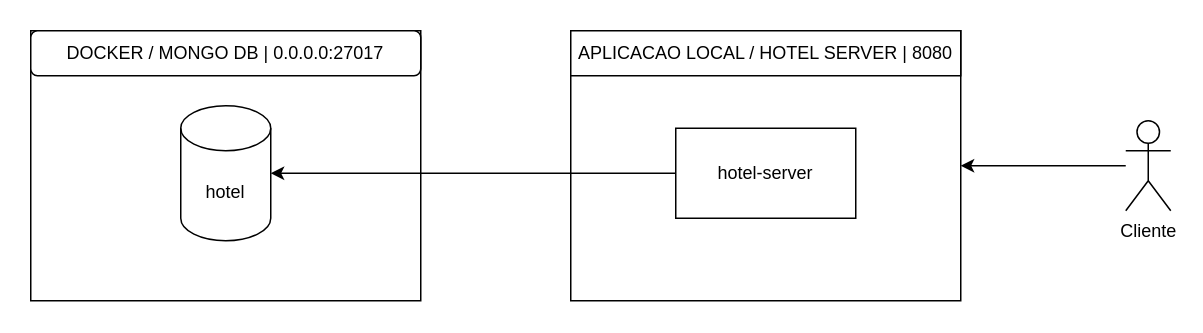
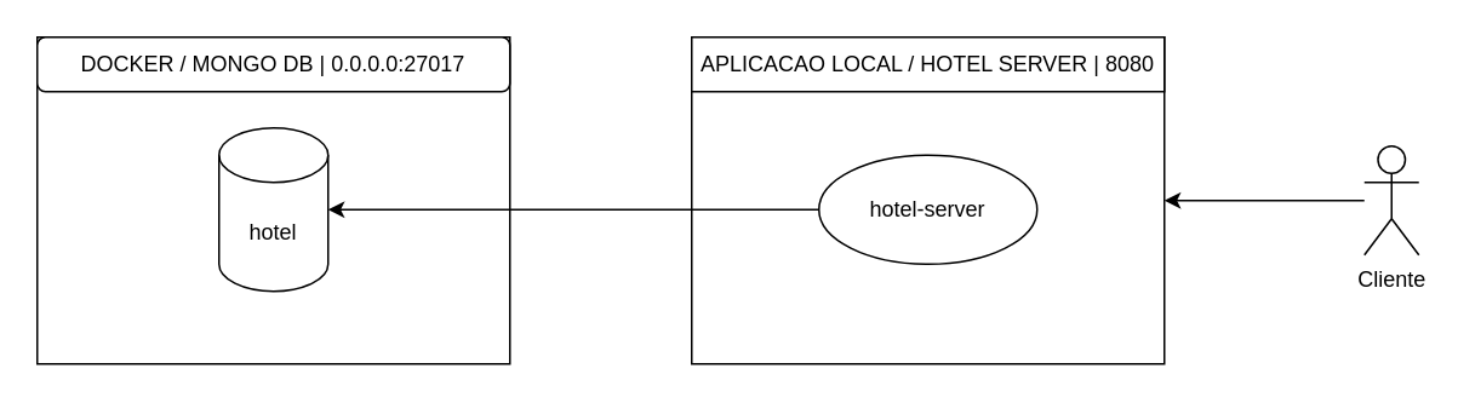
  <mxCell id="0" />
  <mxCell id="1" parent="0" />
  <mxCell id="2" value="" style="rounded=0;whiteSpace=wrap;html=1;" vertex="1" parent="1"><mxGeometry x="20" y="20" width="260" height="180" as="geometry" /></mxCell>
  <mxCell id="3" value="DOCKER / MONGO DB | 0.0.0.0:27017" style="whiteSpace=wrap;html=1;rounded=1;" vertex="1" parent="1"><mxGeometry x="20" y="20" width="260" height="30" as="geometry" /></mxCell>
  <mxCell id="4" value="hotel" style="shape=cylinder3;whiteSpace=wrap;html=1;boundedLbl=1;backgroundOutline=1;size=15;" vertex="1" parent="1"><mxGeometry x="120" y="70" width="60" height="90" as="geometry" /></mxCell>
  <mxCell id="5" value="" style="rounded=0;whiteSpace=wrap;html=1;" vertex="1" parent="1"><mxGeometry x="380" y="20" width="260" height="180" as="geometry" /></mxCell>
  <mxCell id="6" value="APLICACAO LOCAL / HOTEL SERVER | 8080" style="rounded=0;whiteSpace=wrap;html=1;" vertex="1" parent="1"><mxGeometry x="380" y="20" width="260" height="30" as="geometry" /></mxCell>
  <mxCell id="7" style="edgeStyle=orthogonalEdgeStyle;rounded=0;orthogonalLoop=1;jettySize=auto;html=1;" edge="1" parent="1" source="8" target="4"><mxGeometry relative="1" as="geometry" /></mxCell>
- <mxCell id="8" value="hotel-server" style="rounded=0;whiteSpace=wrap;html=1;" vertex="1" parent="1"><mxGeometry x="450" y="85" width="120" height="60" as="geometry" /></mxCell>
+ <mxCell id="8" value="hotel-server" style="ellipse;whiteSpace=wrap;html=1;" vertex="1" parent="1"><mxGeometry x="450" y="85" width="120" height="60" as="geometry" /></mxCell>
  <mxCell id="9" style="edgeStyle=orthogonalEdgeStyle;rounded=0;orthogonalLoop=1;jettySize=auto;html=1;entryX=1;entryY=0.5;entryDx=0;entryDy=0;" edge="1" parent="1" source="10" target="5"><mxGeometry relative="1" as="geometry" /></mxCell>
  <mxCell id="10" value="Cliente" style="shape=umlActor;verticalLabelPosition=bottom;verticalAlign=top;html=1;outlineConnect=0;" vertex="1" parent="1"><mxGeometry x="750" y="80" width="30" height="60" as="geometry" /></mxCell>
